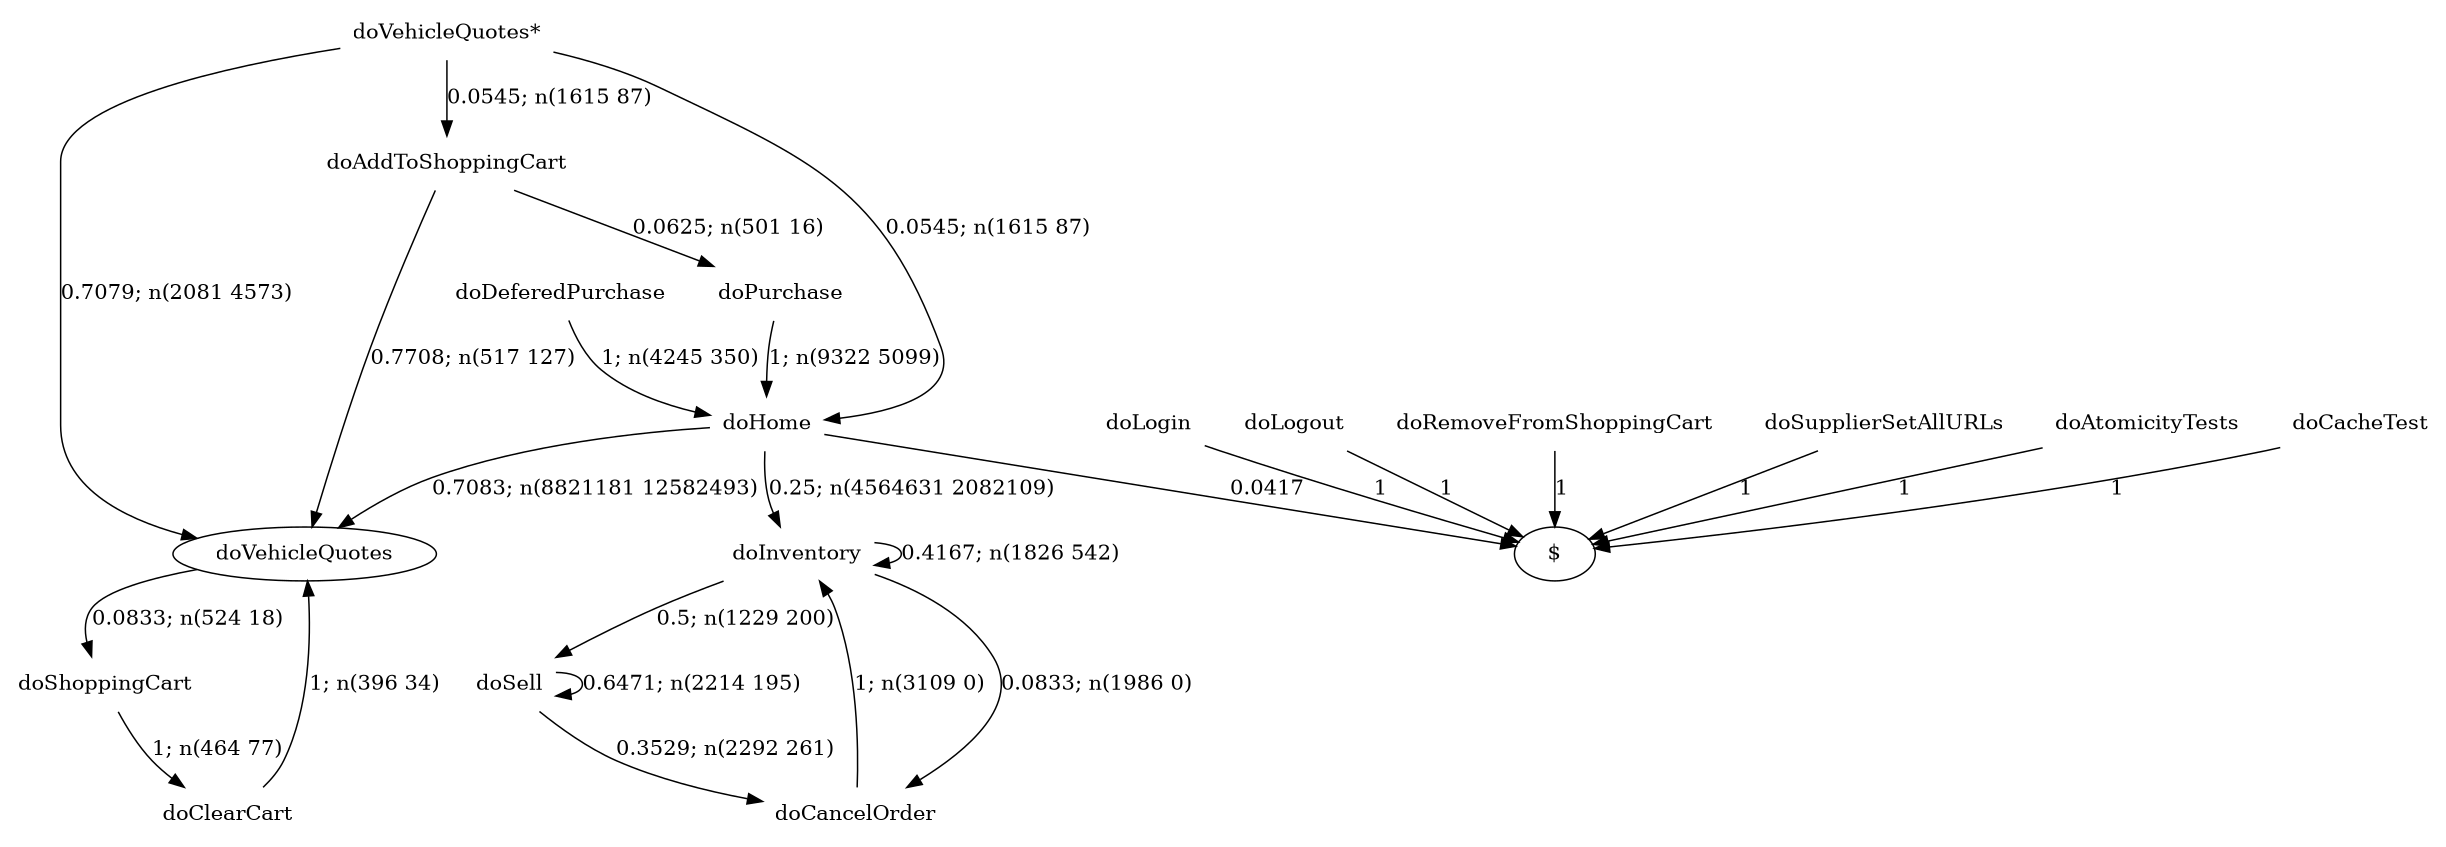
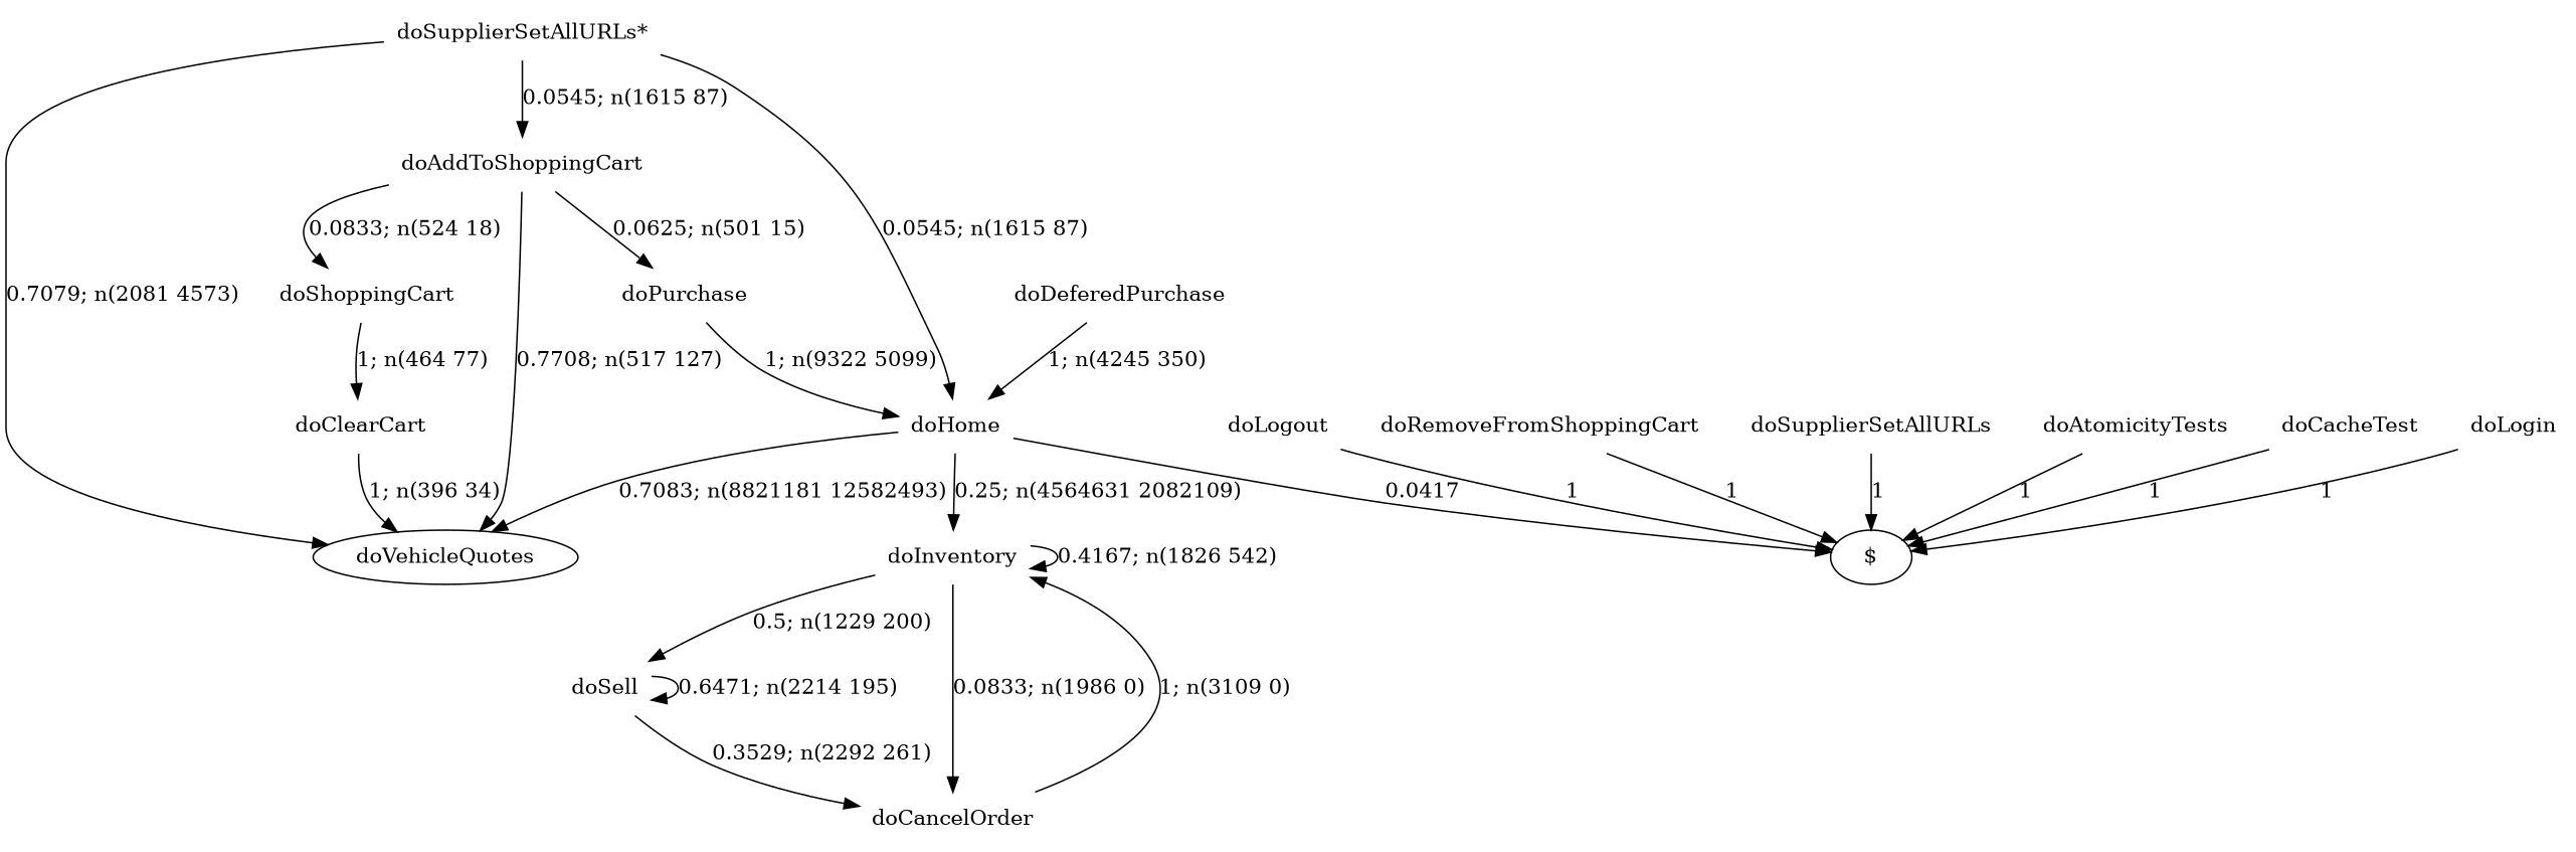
  digraph {
    node [shape=none]
    edge [style=solid]
-   n1 [label="doVehicleQuotes*"]
+   n1 [label="doSupplierSetAllURLs*"]
    n2 [label=doAddToShoppingCart]
    n3 [label=doHome]
    doVehicleQuotes [shape=""]
    n5 [label=doShoppingCart]
    n6 [label=doPurchase]
    "$" [shape=""]
    n8 [label=doInventory]
    n9 [label=doSupplierSetAllURLs]
    n10 [label=doAtomicityTests]
    n11 [label=doCacheTest]
    n12 [label=doLogin]
    n13 [label=doDeferedPurchase]
    n14 [label=doClearCart]
    n15 [label=doSell]
    n16 [label=doCancelOrder]
    n17 [label=doLogout]
    n18 [label=doRemoveFromShoppingCart]
    n1 -> n2 [label="0.0545; n(1615 87)"]
    n1 -> n3 [label="0.0545; n(1615 87)"]
    n1 -> doVehicleQuotes [label="0.7079; n(2081 4573)"]
    n2 -> doVehicleQuotes [label="0.7708; n(517 127)"]
-   doVehicleQuotes -> n5 [label="0.0833; n(524 18)"]
-   n2 -> n6 [label="0.0625; n(501 16)"]
+   n2 -> n5 [label="0.0833; n(524 18)"]
+   n2 -> n6 [label="0.0625; n(501 15)"]
    n3 -> doVehicleQuotes [label="0.7083; n(8821181 12582493)"]
    n3 -> "$" [label=0.0417]
    n3 -> n8 [label="0.25; n(4564631 2082109)"]
    n5 -> n14 [label="1; n(464 77)"]
    n6 -> n3 [label="1; n(9322 5099)"]
    n8 -> n8 [label="0.4167; n(1826 542)"]
    n8 -> n15 [label="0.5; n(1229 200)"]
    n8 -> n16 [label="0.0833; n(1986 0)"]
    n9 -> "$" [label=1]
    n10 -> "$" [label=1]
    n11 -> "$" [label=1]
    n12 -> "$" [label=1]
    n13 -> n3 [label="1; n(4245 350)"]
    n14 -> doVehicleQuotes [label="1; n(396 34)"]
    n15 -> n15 [label="0.6471; n(2214 195)"]
    n15 -> n16 [label="0.3529; n(2292 261)"]
    n16 -> n8 [label="1; n(3109 0)"]
    n17 -> "$" [label=1]
    n18 -> "$" [label=1]
  }
